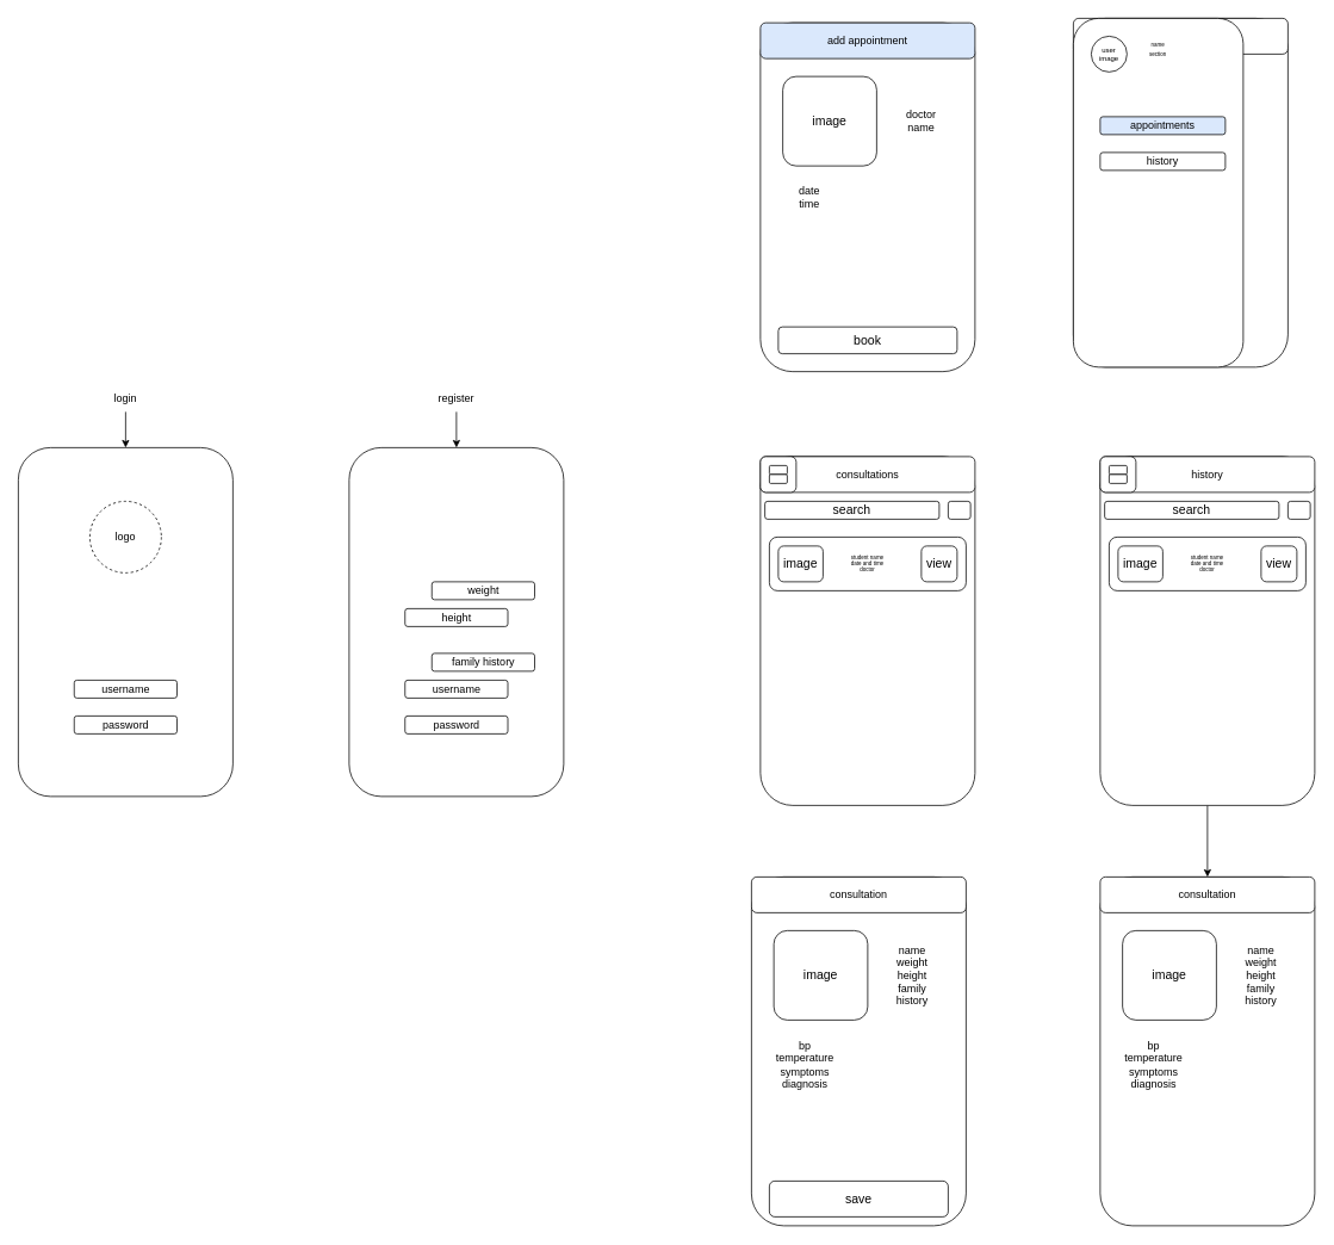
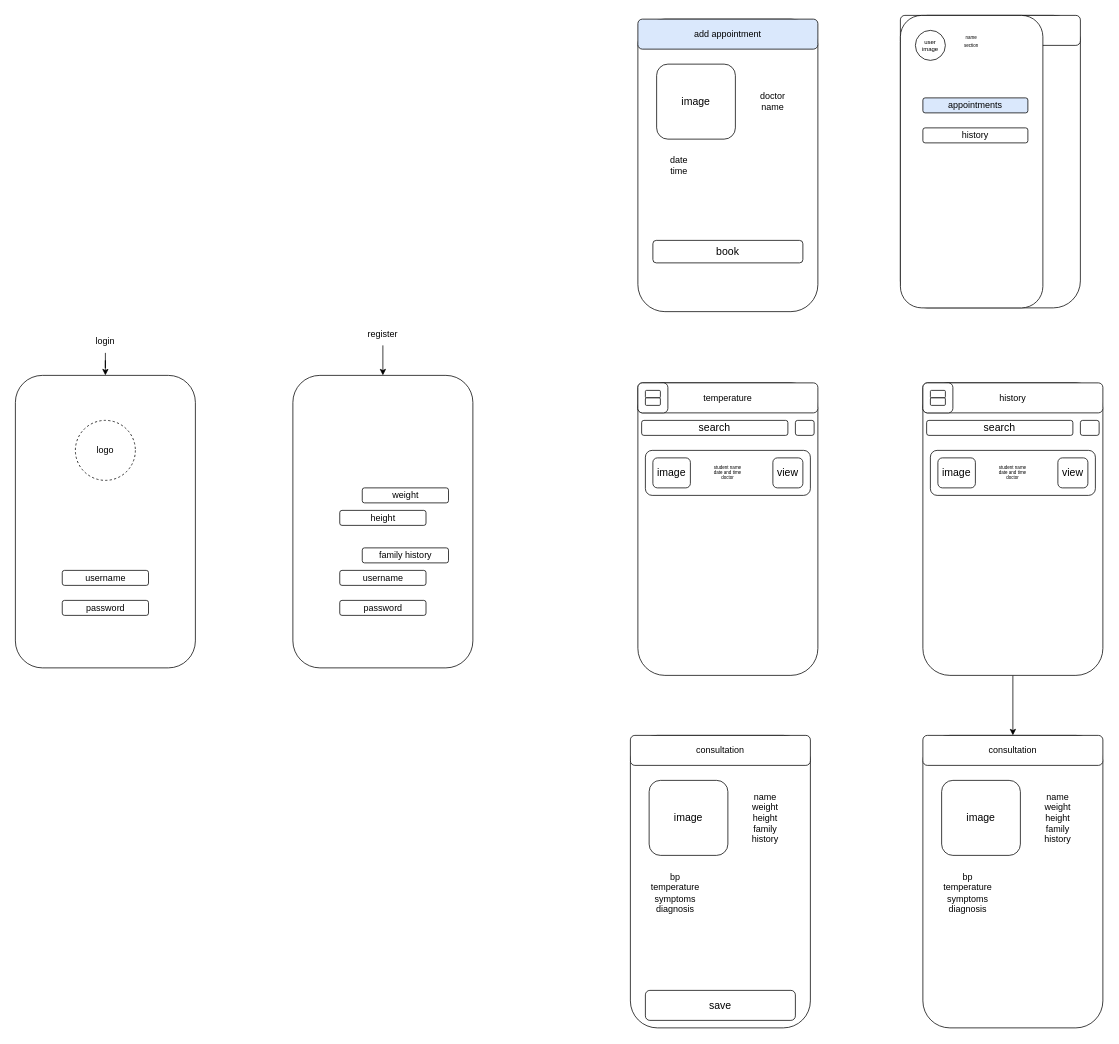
  <mxCell id="0" />
  <mxCell id="1" parent="0" />
  <mxCell id="2" value="" style="rounded=1;whiteSpace=wrap;html=1;" vertex="1" parent="1"><mxGeometry x="390" y="500" width="240" height="390" as="geometry" /></mxCell>
  <mxCell id="3" style="edgeStyle=orthogonalEdgeStyle;rounded=0;orthogonalLoop=1;jettySize=auto;html=1;" edge="1" parent="1" source="4" target="2"><mxGeometry relative="1" as="geometry" /></mxCell>
  <mxCell id="4" value="register" style="text;html=1;strokeColor=none;fillColor=none;align=center;verticalAlign=middle;whiteSpace=wrap;rounded=0;" vertex="1" parent="1"><mxGeometry x="480" y="430" width="60" height="30" as="geometry" /></mxCell>
  <mxCell id="5" value="username" style="rounded=1;whiteSpace=wrap;html=1;" vertex="1" parent="1"><mxGeometry x="452.5" y="760" width="115" height="20" as="geometry" /></mxCell>
  <mxCell id="6" value="password" style="rounded=1;whiteSpace=wrap;html=1;" vertex="1" parent="1"><mxGeometry x="452.5" y="800" width="115" height="20" as="geometry" /></mxCell>
  <mxCell id="7" value="" style="rounded=1;whiteSpace=wrap;html=1;" vertex="1" parent="1"><mxGeometry x="20" y="500" width="240" height="390" as="geometry" /></mxCell>
  <mxCell id="8" style="edgeStyle=orthogonalEdgeStyle;rounded=0;orthogonalLoop=1;jettySize=auto;html=1;" edge="1" parent="1" source="9" target="7"><mxGeometry relative="1" as="geometry" /></mxCell>
- <mxCell id="9" value="login" style="text;html=1;strokeColor=none;fillColor=none;align=center;verticalAlign=middle;whiteSpace=wrap;rounded=0;" vertex="1" parent="1"><mxGeometry x="110" y="430" width="60" height="30" as="geometry" /></mxCell>
+ <mxCell id="9" value="login" style="text;html=1;strokeColor=none;fillColor=none;align=center;verticalAlign=middle;whiteSpace=wrap;rounded=0;" vertex="1" parent="1"><mxGeometry x="110" y="440" width="60" height="30" as="geometry" /></mxCell>
  <mxCell id="10" value="username" style="rounded=1;whiteSpace=wrap;html=1;" vertex="1" parent="1"><mxGeometry x="82.5" y="760" width="115" height="20" as="geometry" /></mxCell>
  <mxCell id="11" value="password" style="rounded=1;whiteSpace=wrap;html=1;" vertex="1" parent="1"><mxGeometry x="82.5" y="800" width="115" height="20" as="geometry" /></mxCell>
  <mxCell id="12" value="logo" style="ellipse;whiteSpace=wrap;html=1;aspect=fixed;dashed=1;" vertex="1" parent="1"><mxGeometry x="100" y="560" width="80" height="80" as="geometry" /></mxCell>
  <mxCell id="13" value="family history" style="rounded=1;whiteSpace=wrap;html=1;" vertex="1" parent="1"><mxGeometry x="482.5" y="730" width="115" height="20" as="geometry" /></mxCell>
  <mxCell id="14" value="height" style="rounded=1;whiteSpace=wrap;html=1;" vertex="1" parent="1"><mxGeometry x="452.5" y="680" width="115" height="20" as="geometry" /></mxCell>
  <mxCell id="15" value="weight" style="rounded=1;whiteSpace=wrap;html=1;" vertex="1" parent="1"><mxGeometry x="482.5" y="650" width="115" height="20" as="geometry" /></mxCell>
  <mxCell id="16" value="" style="rounded=1;whiteSpace=wrap;html=1;" vertex="1" parent="1"><mxGeometry x="850" y="25" width="240" height="390" as="geometry" /></mxCell>
  <mxCell id="17" value="add appointment" style="rounded=1;whiteSpace=wrap;html=1;fillColor=#dae8fc;" vertex="1" parent="1"><mxGeometry x="850" y="25" width="240" height="40" as="geometry" /></mxCell>
  <mxCell id="18" value="image" style="rounded=1;whiteSpace=wrap;html=1;fontSize=14;" vertex="1" parent="1"><mxGeometry x="875" y="85" width="105" height="100" as="geometry" /></mxCell>
  <mxCell id="19" value="doctor name&lt;br&gt;" style="text;html=1;strokeColor=none;fillColor=none;align=center;verticalAlign=middle;whiteSpace=wrap;rounded=0;" vertex="1" parent="1"><mxGeometry x="1000" y="105" width="60" height="60" as="geometry" /></mxCell>
  <mxCell id="20" value="date&lt;br&gt;time" style="text;html=1;strokeColor=none;fillColor=none;align=center;verticalAlign=middle;whiteSpace=wrap;rounded=0;" vertex="1" parent="1"><mxGeometry x="875" y="205" width="60" height="30" as="geometry" /></mxCell>
- <mxCell id="21" value="book" style="rounded=1;whiteSpace=wrap;html=1;fontSize=14;" vertex="1" parent="1"><mxGeometry x="870" y="365" width="200" height="30" as="geometry" /></mxCell>
+ <mxCell id="21" value="book" style="rounded=1;whiteSpace=wrap;html=1;fontSize=14;" vertex="1" parent="1"><mxGeometry x="870" y="320" width="200" height="30" as="geometry" /></mxCell>
  <mxCell id="22" value="" style="rounded=1;whiteSpace=wrap;html=1;" vertex="1" parent="1"><mxGeometry x="850" y="510" width="240" height="390" as="geometry" /></mxCell>
  <mxCell id="23" value="student name&lt;br&gt;date and time&lt;br&gt;doctor" style="rounded=1;whiteSpace=wrap;html=1;fontSize=6;" vertex="1" parent="1"><mxGeometry x="860" y="600" width="220" height="60" as="geometry" /></mxCell>
  <mxCell id="24" value="search" style="rounded=1;whiteSpace=wrap;html=1;fontSize=14;" vertex="1" parent="1"><mxGeometry x="855" y="560" width="195" height="20" as="geometry" /></mxCell>
- <mxCell id="25" value="consultations" style="rounded=1;whiteSpace=wrap;html=1;" vertex="1" parent="1"><mxGeometry x="850" y="510" width="240" height="40" as="geometry" /></mxCell>
+ <mxCell id="25" value="temperature" style="rounded=1;whiteSpace=wrap;html=1;" vertex="1" parent="1"><mxGeometry x="850" y="510" width="240" height="40" as="geometry" /></mxCell>
  <mxCell id="26" value="" style="rounded=1;whiteSpace=wrap;html=1;fontSize=14;" vertex="1" parent="1"><mxGeometry x="1060" y="560" width="25" height="20" as="geometry" /></mxCell>
  <mxCell id="27" value="" style="rounded=1;whiteSpace=wrap;html=1;" vertex="1" parent="1"><mxGeometry x="850" y="510" width="40" height="40" as="geometry" /></mxCell>
  <mxCell id="28" value="" style="rounded=1;whiteSpace=wrap;html=1;" vertex="1" parent="1"><mxGeometry x="860" y="520" width="20" height="10" as="geometry" /></mxCell>
  <mxCell id="29" value="" style="rounded=1;whiteSpace=wrap;html=1;" vertex="1" parent="1"><mxGeometry x="860" y="530" width="20" height="10" as="geometry" /></mxCell>
  <mxCell id="30" value="view" style="rounded=1;whiteSpace=wrap;html=1;fontSize=14;" vertex="1" parent="1"><mxGeometry x="1030" y="610" width="40" height="40" as="geometry" /></mxCell>
  <mxCell id="31" value="" style="rounded=1;whiteSpace=wrap;html=1;" vertex="1" parent="1"><mxGeometry x="840" y="980" width="240" height="390" as="geometry" /></mxCell>
  <mxCell id="32" value="consultation" style="rounded=1;whiteSpace=wrap;html=1;" vertex="1" parent="1"><mxGeometry x="840" y="980" width="240" height="40" as="geometry" /></mxCell>
  <mxCell id="33" value="image" style="rounded=1;whiteSpace=wrap;html=1;fontSize=14;" vertex="1" parent="1"><mxGeometry x="865" y="1040" width="105" height="100" as="geometry" /></mxCell>
  <mxCell id="34" value="name&lt;br&gt;weight&lt;br&gt;height&lt;br&gt;family history" style="text;html=1;strokeColor=none;fillColor=none;align=center;verticalAlign=middle;whiteSpace=wrap;rounded=0;" vertex="1" parent="1"><mxGeometry x="990" y="1060" width="60" height="60" as="geometry" /></mxCell>
  <mxCell id="35" value="bp&lt;br&gt;&lt;div&gt;temperature&lt;br&gt;symptoms&lt;br&gt;&lt;/div&gt;&lt;div&gt;diagnosis&lt;br&gt;&lt;/div&gt;" style="text;html=1;strokeColor=none;fillColor=none;align=center;verticalAlign=middle;whiteSpace=wrap;rounded=0;" vertex="1" parent="1"><mxGeometry x="865" y="1160" width="70" height="60" as="geometry" /></mxCell>
  <mxCell id="36" value="save" style="rounded=1;whiteSpace=wrap;html=1;fontSize=14;" vertex="1" parent="1"><mxGeometry x="860" y="1320" width="200" height="40" as="geometry" /></mxCell>
  <mxCell id="37" value="image" style="rounded=1;whiteSpace=wrap;html=1;fontSize=14;" vertex="1" parent="1"><mxGeometry x="870" y="610" width="50" height="40" as="geometry" /></mxCell>
  <mxCell id="38" style="edgeStyle=orthogonalEdgeStyle;rounded=0;orthogonalLoop=1;jettySize=auto;html=1;" edge="1" parent="1" source="39" target="57"><mxGeometry relative="1" as="geometry" /></mxCell>
  <mxCell id="39" value="" style="rounded=1;whiteSpace=wrap;html=1;" vertex="1" parent="1"><mxGeometry x="1230" y="510" width="240" height="390" as="geometry" /></mxCell>
  <mxCell id="40" value="student name&lt;br&gt;date and time&lt;br&gt;doctor" style="rounded=1;whiteSpace=wrap;html=1;fontSize=6;" vertex="1" parent="1"><mxGeometry x="1240" y="600" width="220" height="60" as="geometry" /></mxCell>
  <mxCell id="41" value="search" style="rounded=1;whiteSpace=wrap;html=1;fontSize=14;" vertex="1" parent="1"><mxGeometry x="1235" y="560" width="195" height="20" as="geometry" /></mxCell>
  <mxCell id="42" value="history" style="rounded=1;whiteSpace=wrap;html=1;" vertex="1" parent="1"><mxGeometry x="1230" y="510" width="240" height="40" as="geometry" /></mxCell>
  <mxCell id="43" value="" style="rounded=1;whiteSpace=wrap;html=1;fontSize=14;" vertex="1" parent="1"><mxGeometry x="1440" y="560" width="25" height="20" as="geometry" /></mxCell>
  <mxCell id="44" value="" style="rounded=1;whiteSpace=wrap;html=1;" vertex="1" parent="1"><mxGeometry x="1230" y="510" width="40" height="40" as="geometry" /></mxCell>
  <mxCell id="45" value="" style="rounded=1;whiteSpace=wrap;html=1;" vertex="1" parent="1"><mxGeometry x="1240" y="520" width="20" height="10" as="geometry" /></mxCell>
  <mxCell id="46" value="" style="rounded=1;whiteSpace=wrap;html=1;" vertex="1" parent="1"><mxGeometry x="1240" y="530" width="20" height="10" as="geometry" /></mxCell>
  <mxCell id="47" value="view" style="rounded=1;whiteSpace=wrap;html=1;fontSize=14;" vertex="1" parent="1"><mxGeometry x="1410" y="610" width="40" height="40" as="geometry" /></mxCell>
  <mxCell id="48" value="image" style="rounded=1;whiteSpace=wrap;html=1;fontSize=14;" vertex="1" parent="1"><mxGeometry x="1250" y="610" width="50" height="40" as="geometry" /></mxCell>
  <mxCell id="49" value="" style="rounded=1;whiteSpace=wrap;html=1;" vertex="1" parent="1"><mxGeometry x="1200" y="20" width="240" height="390" as="geometry" /></mxCell>
  <mxCell id="50" value="title" style="rounded=1;whiteSpace=wrap;html=1;" vertex="1" parent="1"><mxGeometry x="1200" y="20" width="240" height="40" as="geometry" /></mxCell>
  <mxCell id="51" value="" style="rounded=1;whiteSpace=wrap;html=1;fontSize=8;" vertex="1" parent="1"><mxGeometry x="1200" y="20" width="190" height="390" as="geometry" /></mxCell>
  <mxCell id="52" value="appointments" style="rounded=1;whiteSpace=wrap;html=1;fillColor=#dae8fc;" vertex="1" parent="1"><mxGeometry x="1230" y="130" width="140" height="20" as="geometry" /></mxCell>
  <mxCell id="53" value="user image" style="ellipse;whiteSpace=wrap;html=1;aspect=fixed;fontSize=8;" vertex="1" parent="1"><mxGeometry x="1220" y="40" width="40" height="40" as="geometry" /></mxCell>
  <mxCell id="54" value="history" style="rounded=1;whiteSpace=wrap;html=1;" vertex="1" parent="1"><mxGeometry x="1230" y="170" width="140" height="20" as="geometry" /></mxCell>
  <mxCell id="55" value="name" style="text;html=1;strokeColor=none;fillColor=none;align=center;verticalAlign=middle;whiteSpace=wrap;rounded=0;fontSize=6;" vertex="1" parent="1"><mxGeometry x="1280" y="45" width="30" height="10" as="geometry" /></mxCell>
  <mxCell id="56" value="section" style="text;html=1;strokeColor=none;fillColor=none;align=center;verticalAlign=middle;whiteSpace=wrap;rounded=0;fontSize=6;" vertex="1" parent="1"><mxGeometry x="1280" y="55" width="30" height="10" as="geometry" /></mxCell>
  <mxCell id="57" value="" style="rounded=1;whiteSpace=wrap;html=1;" vertex="1" parent="1"><mxGeometry x="1230" y="980" width="240" height="390" as="geometry" /></mxCell>
  <mxCell id="58" value="consultation" style="rounded=1;whiteSpace=wrap;html=1;" vertex="1" parent="1"><mxGeometry x="1230" y="980" width="240" height="40" as="geometry" /></mxCell>
  <mxCell id="59" value="image" style="rounded=1;whiteSpace=wrap;html=1;fontSize=14;" vertex="1" parent="1"><mxGeometry x="1255" y="1040" width="105" height="100" as="geometry" /></mxCell>
  <mxCell id="60" value="name&lt;br&gt;weight&lt;br&gt;height&lt;br&gt;family history" style="text;html=1;strokeColor=none;fillColor=none;align=center;verticalAlign=middle;whiteSpace=wrap;rounded=0;" vertex="1" parent="1"><mxGeometry x="1380" y="1060" width="60" height="60" as="geometry" /></mxCell>
  <mxCell id="61" value="bp&lt;br&gt;&lt;div&gt;temperature&lt;br&gt;symptoms&lt;br&gt;&lt;/div&gt;&lt;div&gt;diagnosis&lt;br&gt;&lt;/div&gt;" style="text;html=1;strokeColor=none;fillColor=none;align=center;verticalAlign=middle;whiteSpace=wrap;rounded=0;" vertex="1" parent="1"><mxGeometry x="1255" y="1160" width="70" height="60" as="geometry" /></mxCell>
